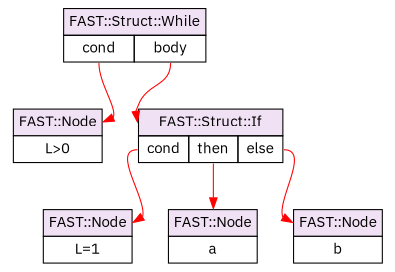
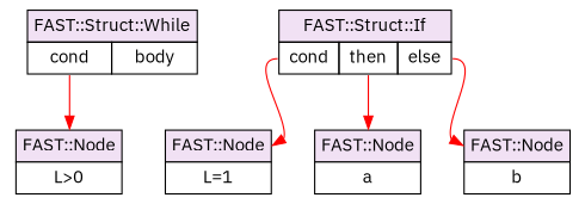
  digraph {
    fontname="IBM Plex Sans"
    node [fillcolor="#f1e1f4" shape=plaintext fontname="IBM Plex Sans"]
    edge [color=red headport=title tailport=child0 fontname="IBM Plex Sans"]
    n1 [label=< <table BORDER="0" CELLBORDER="1" CELLSPACING="0" CELLPADDING="4">   <tr><td port="title" bgcolor="#f1e1f4" colspan="2">FAST::Struct::While</td></tr>   <tr bgcolor="white"><td port="child0" > cond </td><td port="child1" > body </td></tr> </table>>]
    n2 [label=< <table BORDER="0" CELLBORDER="1" CELLSPACING="0" CELLPADDING="4">   <tr><td port="title" bgcolor="#f1e1f4">FAST::Node</td></tr>   <tr><td port="content" bgcolor="white">L&gt;0</td></tr> </table>>]
    n3 [label=< <table BORDER="0" CELLBORDER="1" CELLSPACING="0" CELLPADDING="4">   <tr><td port="title" bgcolor="#f1e1f4" colspan="3">FAST::Struct::If</td></tr>   <tr bgcolor="white"><td port="child0" > cond </td><td port="child1" > then </td><td port="child2" > else </td></tr> </table>>]
    n4 [label=< <table BORDER="0" CELLBORDER="1" CELLSPACING="0" CELLPADDING="4">   <tr><td port="title" bgcolor="#f1e1f4">FAST::Node</td></tr>   <tr><td port="content" bgcolor="white">L=1</td></tr> </table>>]
    n5 [label=< <table BORDER="0" CELLBORDER="1" CELLSPACING="0" CELLPADDING="4">   <tr><td port="title" bgcolor="#f1e1f4">FAST::Node</td></tr>   <tr><td port="content" bgcolor="white">a</td></tr> </table>>]
    n6 [label=< <table BORDER="0" CELLBORDER="1" CELLSPACING="0" CELLPADDING="4">   <tr><td port="title" bgcolor="#f1e1f4">FAST::Node</td></tr>   <tr><td port="content" bgcolor="white">b</td></tr> </table>>]
    n1 -> n2
-   n1 -> n3 [tailport=child1]
    n3 -> n4
    n3 -> n5 [tailport=child1]
    n3 -> n6 [tailport=child2]
  }
